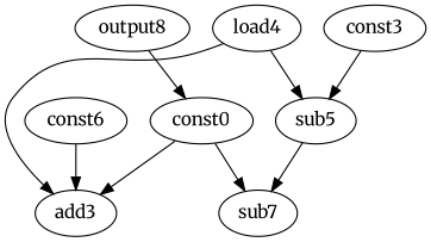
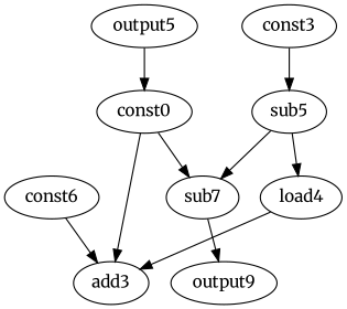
  digraph {
    fontname=Merriweather
    node [fontname=Merriweather opcode=const]
    edge [fontname=Merriweather operand=0]
    add3 [opcode=add]
    const0
    sub7 [opcode=sub]
-   output8 [opcode=output]
+   output9 [opcode=output]
+   output8 [opcode=output label=output5]
    n6 [label=const3]
    sub5 [opcode=sub]
    n8 [label=const6]
    load4 [opcode=load]
    const0 -> add3
    const0 -> sub7
+   sub7 -> output9
    output8 -> const0
    n6 -> sub5
    sub5 -> sub7 [operand=1]
    n8 -> add3 [operand=1]
    load4 -> add3
-   load4 -> sub5 [operand=1]
+   sub5 -> load4 [operand=1]
  }
